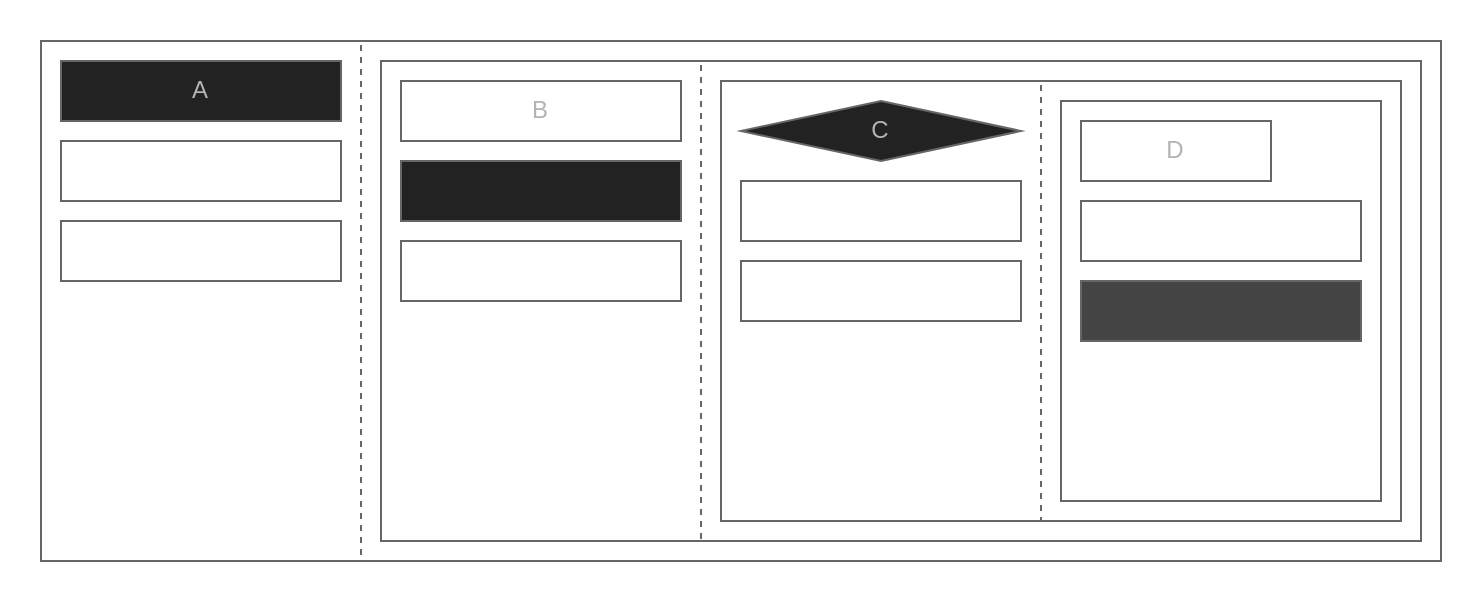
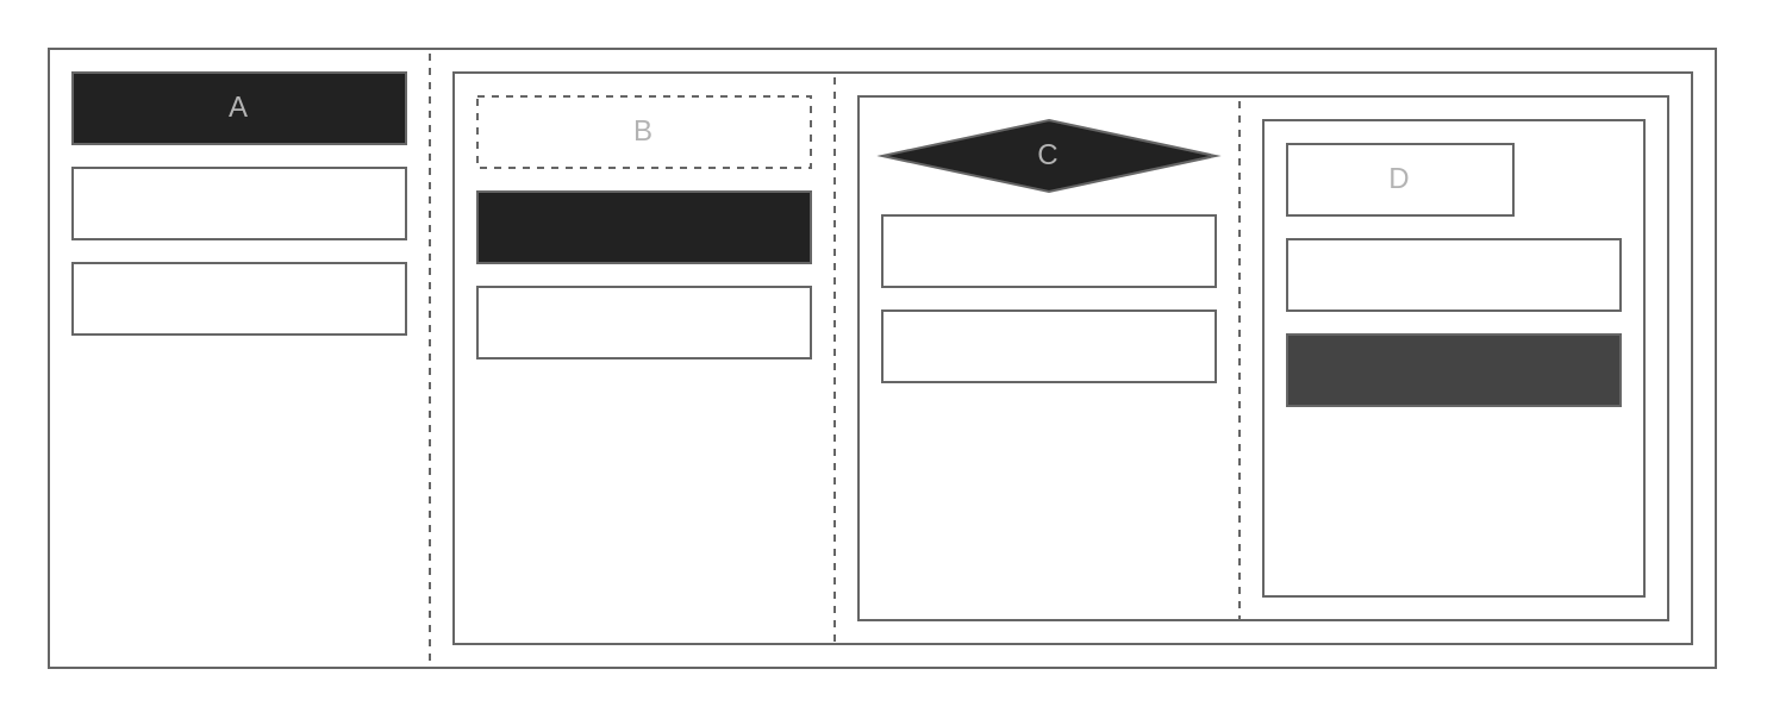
  <mxCell id="0" />
  <mxCell id="1" parent="0" />
  <mxCell id="2" value="" style="rounded=0;whiteSpace=wrap;html=1;fontSize=24;align=left;fillColor=none;strokeColor=#666666;dashed=1;" parent="1" vertex="1"><mxGeometry x="20" y="20" width="160" height="260" as="geometry" /></mxCell>
  <mxCell id="3" value="" style="rounded=0;whiteSpace=wrap;html=1;fontSize=24;align=left;fillColor=none;strokeColor=#666666;" parent="1" vertex="1"><mxGeometry x="20" y="20" width="700" height="260" as="geometry" /></mxCell>
  <mxCell id="4" value="" style="rounded=0;whiteSpace=wrap;html=1;fontSize=24;align=left;fillColor=none;strokeColor=#666666;" parent="1" vertex="1"><mxGeometry x="190" y="30" width="520" height="240" as="geometry" /></mxCell>
  <mxCell id="5" value="A" style="rounded=0;whiteSpace=wrap;html=1;fontSize=12;align=center;fillColor=#222222;strokeColor=#666666;fontColor=#B3B3B3;" parent="1" vertex="1"><mxGeometry x="30" y="30" width="140" height="30" as="geometry" /></mxCell>
  <mxCell id="6" value="" style="rounded=0;whiteSpace=wrap;html=1;fontSize=12;align=center;fillColor=none;strokeColor=#666666;fontColor=#B3B3B3;" parent="1" vertex="1"><mxGeometry x="30" y="70" width="140" height="30" as="geometry" /></mxCell>
  <mxCell id="7" value="" style="rounded=0;whiteSpace=wrap;html=1;fontSize=12;align=center;fillColor=none;strokeColor=#666666;fontColor=#B3B3B3;" parent="1" vertex="1"><mxGeometry x="30" y="110" width="140" height="30" as="geometry" /></mxCell>
- <mxCell id="8" value="B" style="rounded=0;whiteSpace=wrap;html=1;fontSize=12;align=center;fillColor=none;strokeColor=#666666;fontColor=#B3B3B3;" parent="1" vertex="1"><mxGeometry x="200" y="40" width="140" height="30" as="geometry" /></mxCell>
+ <mxCell id="8" value="B" style="rounded=0;whiteSpace=wrap;html=1;fontSize=12;align=center;fillColor=none;strokeColor=#666666;fontColor=#B3B3B3;dashed=1;" parent="1" vertex="1"><mxGeometry x="200" y="40" width="140" height="30" as="geometry" /></mxCell>
  <mxCell id="9" value="" style="rounded=0;whiteSpace=wrap;html=1;fontSize=12;align=center;fillColor=#222222;strokeColor=#666666;fontColor=#B3B3B3;" parent="1" vertex="1"><mxGeometry x="200" y="80" width="140" height="30" as="geometry" /></mxCell>
  <mxCell id="10" value="" style="rounded=0;whiteSpace=wrap;html=1;fontSize=12;align=center;fillColor=none;strokeColor=#666666;fontColor=#B3B3B3;" parent="1" vertex="1"><mxGeometry x="200" y="120" width="140" height="30" as="geometry" /></mxCell>
  <mxCell id="11" value="" style="rounded=0;whiteSpace=wrap;html=1;fontSize=24;align=left;fillColor=none;strokeColor=#666666;" parent="1" vertex="1"><mxGeometry x="360" y="40" width="340" height="220" as="geometry" /></mxCell>
  <mxCell id="12" value="C" style="rhombus;whiteSpace=wrap;html=1;fontSize=12;align=center;fillColor=#222222;strokeColor=#666666;fontColor=#B3B3B3;" parent="1" vertex="1"><mxGeometry x="370" y="50" width="140" height="30" as="geometry" /></mxCell>
  <mxCell id="13" value="" style="rounded=0;whiteSpace=wrap;html=1;fontSize=12;align=center;fillColor=none;strokeColor=#666666;fontColor=#B3B3B3;" parent="1" vertex="1"><mxGeometry x="370" y="130" width="140" height="30" as="geometry" /></mxCell>
  <mxCell id="14" value="" style="rounded=0;whiteSpace=wrap;html=1;fontSize=12;align=center;fillColor=none;strokeColor=#666666;fontColor=#B3B3B3;" parent="1" vertex="1"><mxGeometry x="370" y="90" width="140" height="30" as="geometry" /></mxCell>
  <mxCell id="15" value="" style="rounded=0;whiteSpace=wrap;html=1;fontSize=24;align=left;fillColor=none;strokeColor=#666666;dashed=1;" parent="1" vertex="1"><mxGeometry x="190" y="30" width="160" height="240" as="geometry" /></mxCell>
  <mxCell id="16" value="D" style="rounded=0;whiteSpace=wrap;html=1;fontSize=12;align=center;fillColor=none;strokeColor=#666666;fontColor=#B3B3B3;" parent="1" vertex="1"><mxGeometry x="540" y="60" width="95" height="30" as="geometry" /></mxCell>
  <mxCell id="17" value="" style="rounded=0;whiteSpace=wrap;html=1;fontSize=12;align=center;fillColor=#444444;strokeColor=#666666;fontColor=#B3B3B3;" parent="1" vertex="1"><mxGeometry x="540" y="140" width="140" height="30" as="geometry" /></mxCell>
  <mxCell id="18" value="" style="rounded=0;whiteSpace=wrap;html=1;fontSize=12;align=center;fillColor=none;strokeColor=#666666;fontColor=#B3B3B3;" parent="1" vertex="1"><mxGeometry x="540" y="100" width="140" height="30" as="geometry" /></mxCell>
  <mxCell id="19" value="" style="rounded=0;whiteSpace=wrap;html=1;fontSize=24;align=left;fillColor=none;strokeColor=#666666;" parent="1" vertex="1"><mxGeometry x="530" y="50" width="160" height="200" as="geometry" /></mxCell>
  <mxCell id="20" value="" style="rounded=0;whiteSpace=wrap;html=1;fontSize=24;align=left;fillColor=none;strokeColor=#666666;dashed=1;" parent="1" vertex="1"><mxGeometry x="360" y="40" width="160" height="220" as="geometry" /></mxCell>
